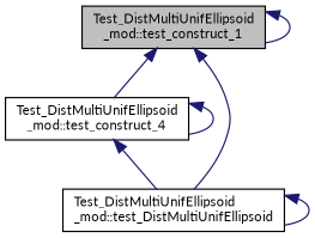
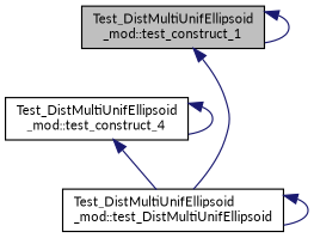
  digraph {
    rankdir=TB
    fontname=Lato
    node [color=black fillcolor=white fontname=Lato fontsize=10 shape=record style=filled]
    edge [color=midnightblue dir=back fontname=Lato fontsize=10 labelfontname=Helvetica labelfontsize=10 style=solid]
    n1 [fillcolor=grey75 fontcolor=black height=0.2 label="Test_DistMultiUnifEllipsoid\l_mod::test_construct_1" width=0.4]
    n2 [height=0.2 label="Test_DistMultiUnifEllipsoid\l_mod::test_construct_4" width=0.4]
    n3 [height=0.2 label="Test_DistMultiUnifEllipsoid\l_mod::test_DistMultiUnifEllipsoid" width=0.4]
    n1 -> n1
-   n1 -> n2
    n1 -> n3
    n2 -> n2
    n2 -> n3
    n3 -> n3
  }
